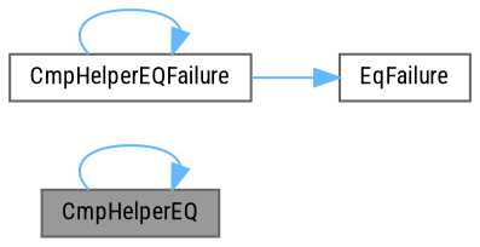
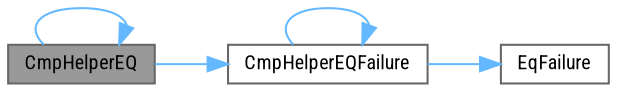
  digraph {
    fontname="Roboto Condensed"
    rankdir=LR
    node [color=grey40 fillcolor=white fontname="Roboto Condensed" fontsize=10 shape=box style=filled]
    edge [color=steelblue1 fontname="Roboto Condensed" fontsize=10 labelfontname=Helvetica labelfontsize=10 style=solid]
    n1 [color=gray40 fillcolor=grey60 fontcolor=black height=0.2 label=CmpHelperEQ width=0.4]
    n2 [height=0.2 label=CmpHelperEQFailure width=0.4]
    n3 [height=0.2 label=EqFailure width=0.4]
    n1 -> n1
+   n1 -> n2
    n2 -> n2
    n2 -> n3
  }
